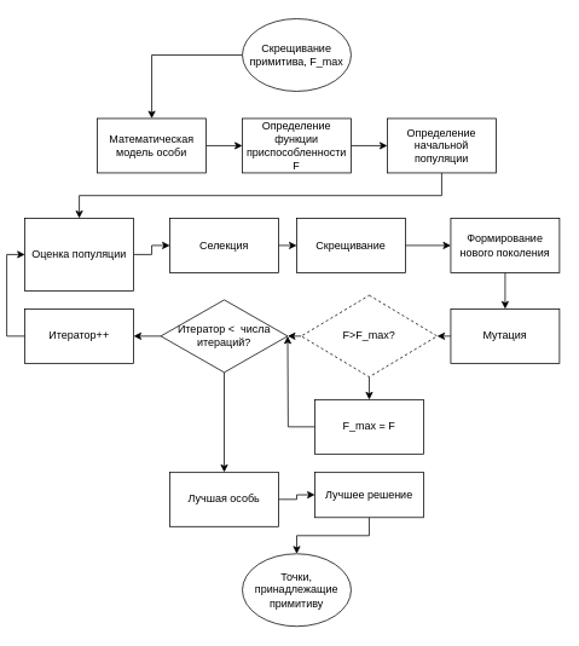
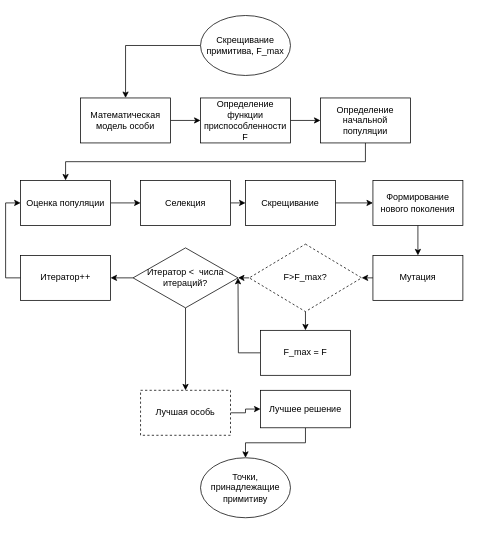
  <mxCell id="0" />
  <mxCell id="1" parent="0" />
  <mxCell id="2" style="edgeStyle=orthogonalEdgeStyle;rounded=0;orthogonalLoop=1;jettySize=auto;html=1;exitX=1;exitY=0.5;exitDx=0;exitDy=0;entryX=0;entryY=0.5;entryDx=0;entryDy=0;" parent="1" source="3" target="11" edge="1"><mxGeometry relative="1" as="geometry" /></mxCell>
  <mxCell id="3" value="Математическая модель особи" style="rounded=0;whiteSpace=wrap;html=1;" parent="1" vertex="1"><mxGeometry x="100" y="130" width="120" height="60" as="geometry" /></mxCell>
  <mxCell id="4" style="edgeStyle=orthogonalEdgeStyle;rounded=0;orthogonalLoop=1;jettySize=auto;html=1;exitX=1;exitY=0.5;exitDx=0;exitDy=0;entryX=0;entryY=0.5;entryDx=0;entryDy=0;" parent="1" source="5" target="7" edge="1"><mxGeometry relative="1" as="geometry" /></mxCell>
- <mxCell id="5" value="Оценка популяции" style="rounded=0;whiteSpace=wrap;html=1;" parent="1" vertex="1"><mxGeometry x="20" y="240" width="120" height="80" as="geometry" /></mxCell>
+ <mxCell id="5" value="Оценка популяции" style="rounded=0;whiteSpace=wrap;html=1;" parent="1" vertex="1"><mxGeometry x="20" y="240" width="120" height="60" as="geometry" /></mxCell>
  <mxCell id="6" style="edgeStyle=orthogonalEdgeStyle;rounded=0;orthogonalLoop=1;jettySize=auto;html=1;exitX=1;exitY=0.5;exitDx=0;exitDy=0;entryX=0;entryY=0.5;entryDx=0;entryDy=0;" parent="1" source="7" target="13" edge="1"><mxGeometry relative="1" as="geometry" /></mxCell>
  <mxCell id="7" value="Селекция" style="rounded=0;whiteSpace=wrap;html=1;" parent="1" vertex="1"><mxGeometry x="180" y="240" width="120" height="60" as="geometry" /></mxCell>
  <mxCell id="8" style="edgeStyle=orthogonalEdgeStyle;rounded=0;orthogonalLoop=1;jettySize=auto;html=1;exitX=0.5;exitY=1;exitDx=0;exitDy=0;" parent="1" source="9" target="5" edge="1"><mxGeometry relative="1" as="geometry" /></mxCell>
  <mxCell id="9" value="Определение начальной популяции" style="rounded=0;whiteSpace=wrap;html=1;" parent="1" vertex="1"><mxGeometry x="420" y="130" width="120" height="60" as="geometry" /></mxCell>
  <mxCell id="10" style="edgeStyle=orthogonalEdgeStyle;rounded=0;orthogonalLoop=1;jettySize=auto;html=1;exitX=1;exitY=0.5;exitDx=0;exitDy=0;entryX=0;entryY=0.5;entryDx=0;entryDy=0;" parent="1" source="11" target="9" edge="1"><mxGeometry relative="1" as="geometry" /></mxCell>
  <mxCell id="11" value="Определение функции приспособленности F" style="rounded=0;whiteSpace=wrap;html=1;" parent="1" vertex="1"><mxGeometry x="260" y="130" width="120" height="60" as="geometry" /></mxCell>
  <mxCell id="12" style="edgeStyle=orthogonalEdgeStyle;rounded=0;orthogonalLoop=1;jettySize=auto;html=1;exitX=1;exitY=0.5;exitDx=0;exitDy=0;" parent="1" source="13" target="15" edge="1"><mxGeometry relative="1" as="geometry" /></mxCell>
  <mxCell id="13" value="Скрещивание" style="rounded=0;whiteSpace=wrap;html=1;" parent="1" vertex="1"><mxGeometry x="320" y="240" width="120" height="60" as="geometry" /></mxCell>
  <mxCell id="14" style="edgeStyle=orthogonalEdgeStyle;rounded=0;orthogonalLoop=1;jettySize=auto;html=1;exitX=0.5;exitY=1;exitDx=0;exitDy=0;entryX=0.5;entryY=0;entryDx=0;entryDy=0;" edge="1" parent="1" source="15" target="17"><mxGeometry relative="1" as="geometry" /></mxCell>
  <mxCell id="15" value="Формирование нового поколения" style="rounded=0;whiteSpace=wrap;html=1;" parent="1" vertex="1"><mxGeometry x="490" y="240" width="120" height="60" as="geometry" /></mxCell>
  <mxCell id="16" style="edgeStyle=orthogonalEdgeStyle;rounded=0;orthogonalLoop=1;jettySize=auto;html=1;exitX=0;exitY=0.5;exitDx=0;exitDy=0;entryX=1;entryY=0.5;entryDx=0;entryDy=0;" edge="1" parent="1" source="17" target="32"><mxGeometry relative="1" as="geometry" /></mxCell>
  <mxCell id="17" value="Мутация" style="rounded=0;whiteSpace=wrap;html=1;" parent="1" vertex="1"><mxGeometry x="490" y="340" width="120" height="60" as="geometry" /></mxCell>
  <mxCell id="18" style="edgeStyle=orthogonalEdgeStyle;rounded=0;orthogonalLoop=1;jettySize=auto;html=1;exitX=0.5;exitY=1;exitDx=0;exitDy=0;entryX=0.5;entryY=0;entryDx=0;entryDy=0;" parent="1" source="20" target="22" edge="1"><mxGeometry relative="1" as="geometry" /></mxCell>
  <mxCell id="19" style="edgeStyle=orthogonalEdgeStyle;rounded=0;orthogonalLoop=1;jettySize=auto;html=1;exitX=0;exitY=0.5;exitDx=0;exitDy=0;entryX=1;entryY=0.5;entryDx=0;entryDy=0;" edge="1" parent="1" source="20" target="29"><mxGeometry relative="1" as="geometry" /></mxCell>
  <mxCell id="20" value="Итератор &amp;lt;&amp;nbsp; числа итераций?" style="rhombus;whiteSpace=wrap;html=1;" parent="1" vertex="1"><mxGeometry x="170" y="330" width="140" height="80" as="geometry" /></mxCell>
  <mxCell id="21" style="edgeStyle=orthogonalEdgeStyle;rounded=0;orthogonalLoop=1;jettySize=auto;html=1;exitX=1;exitY=0.5;exitDx=0;exitDy=0;entryX=0;entryY=0.5;entryDx=0;entryDy=0;" edge="1" parent="1" source="22" target="24"><mxGeometry relative="1" as="geometry" /></mxCell>
- <mxCell id="22" value="Лучшая особь" style="rounded=0;whiteSpace=wrap;html=1;" parent="1" vertex="1"><mxGeometry x="180" y="520" width="120" height="60" as="geometry" /></mxCell>
+ <mxCell id="22" value="Лучшая особь" style="rounded=0;whiteSpace=wrap;html=1;dashed=1;" parent="1" vertex="1"><mxGeometry x="180" y="520" width="120" height="60" as="geometry" /></mxCell>
  <mxCell id="23" style="edgeStyle=orthogonalEdgeStyle;rounded=0;orthogonalLoop=1;jettySize=auto;html=1;exitX=0.5;exitY=1;exitDx=0;exitDy=0;entryX=0.5;entryY=0;entryDx=0;entryDy=0;" edge="1" parent="1" source="24" target="27"><mxGeometry relative="1" as="geometry" /></mxCell>
  <mxCell id="24" value="Лучшее решение" style="rounded=0;whiteSpace=wrap;html=1;" parent="1" vertex="1"><mxGeometry x="340" y="520" width="120" height="50" as="geometry" /></mxCell>
  <mxCell id="25" style="edgeStyle=orthogonalEdgeStyle;rounded=0;orthogonalLoop=1;jettySize=auto;html=1;exitX=0;exitY=0.5;exitDx=0;exitDy=0;entryX=0.5;entryY=0;entryDx=0;entryDy=0;" parent="1" source="26" target="3" edge="1"><mxGeometry relative="1" as="geometry" /></mxCell>
  <mxCell id="26" value="Скрещивание примитива, F_max" style="ellipse;whiteSpace=wrap;html=1;" parent="1" vertex="1"><mxGeometry x="260" y="20" width="120" height="80" as="geometry" /></mxCell>
  <mxCell id="27" value="Точки, принадлежащие примитиву" style="ellipse;whiteSpace=wrap;html=1;" parent="1" vertex="1"><mxGeometry x="260" y="610" width="120" height="80" as="geometry" /></mxCell>
  <mxCell id="28" style="edgeStyle=orthogonalEdgeStyle;rounded=0;orthogonalLoop=1;jettySize=auto;html=1;exitX=0;exitY=0.5;exitDx=0;exitDy=0;entryX=0;entryY=0.5;entryDx=0;entryDy=0;" edge="1" parent="1" source="29" target="5"><mxGeometry relative="1" as="geometry" /></mxCell>
  <mxCell id="29" value="Итератор++" style="rounded=0;whiteSpace=wrap;html=1;" vertex="1" parent="1"><mxGeometry x="20" y="340" width="120" height="60" as="geometry" /></mxCell>
  <mxCell id="30" style="edgeStyle=orthogonalEdgeStyle;rounded=0;orthogonalLoop=1;jettySize=auto;html=1;exitX=0;exitY=0.5;exitDx=0;exitDy=0;entryX=1;entryY=0.5;entryDx=0;entryDy=0;" edge="1" parent="1" source="32" target="20"><mxGeometry relative="1" as="geometry" /></mxCell>
  <mxCell id="31" style="edgeStyle=orthogonalEdgeStyle;rounded=0;orthogonalLoop=1;jettySize=auto;html=1;exitX=0.5;exitY=1;exitDx=0;exitDy=0;entryX=0.5;entryY=0;entryDx=0;entryDy=0;" edge="1" parent="1" source="32" target="34"><mxGeometry relative="1" as="geometry" /></mxCell>
  <mxCell id="32" value="F&amp;gt;F_max?" style="rhombus;whiteSpace=wrap;html=1;dashed=1;" vertex="1" parent="1"><mxGeometry x="325" y="325" width="150" height="90" as="geometry" /></mxCell>
  <mxCell id="33" style="edgeStyle=orthogonalEdgeStyle;rounded=0;orthogonalLoop=1;jettySize=auto;html=1;exitX=0;exitY=0.5;exitDx=0;exitDy=0;" edge="1" parent="1" source="34"><mxGeometry relative="1" as="geometry"><mxPoint x="310" y="370" as="targetPoint" /></mxGeometry></mxCell>
  <mxCell id="34" value="F_max = F" style="rounded=0;whiteSpace=wrap;html=1;" vertex="1" parent="1"><mxGeometry x="340" y="440" width="120" height="60" as="geometry" /></mxCell>
